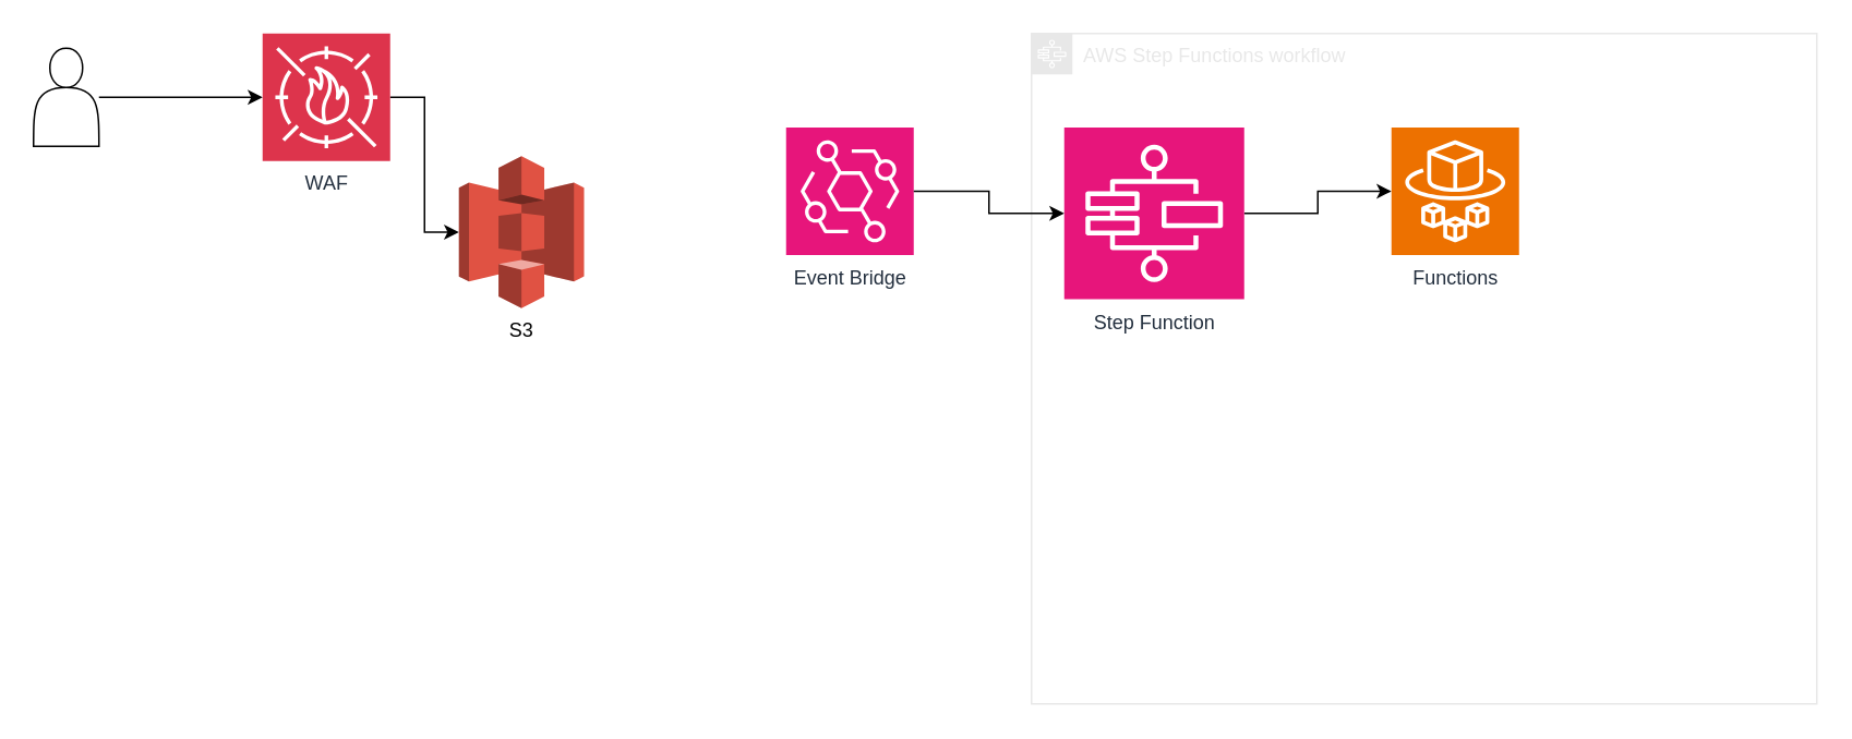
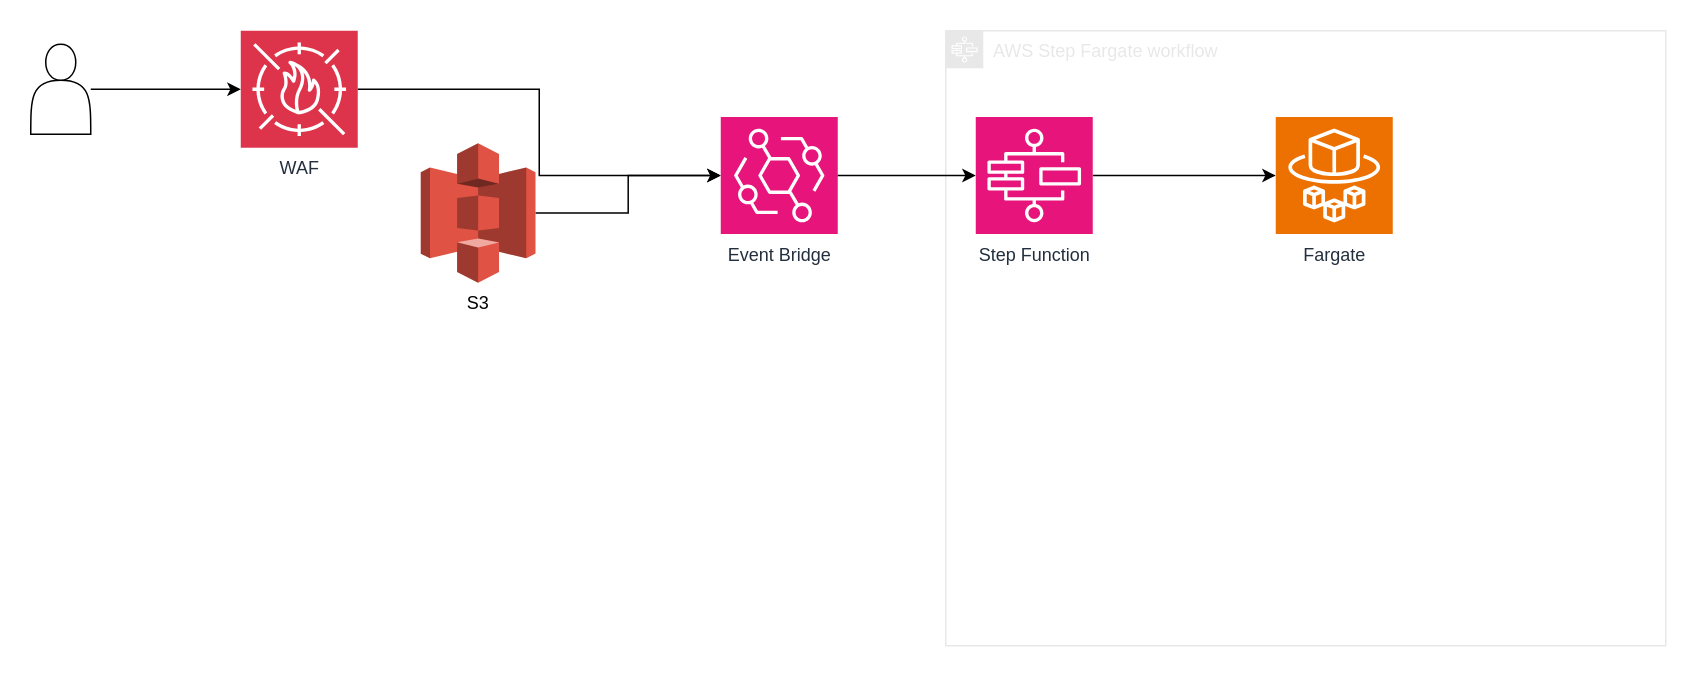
  <mxCell id="0" />
  <mxCell id="1" parent="0" />
- <mxCell id="2" value="AWS Step Functions workflow" style="sketch=0;outlineConnect=0;gradientColor=none;html=1;whiteSpace=wrap;fontSize=12;fontStyle=0;shape=mxgraph.aws4.group;grIcon=mxgraph.aws4.group_aws_step_functions_workflow;strokeColor=#E8E8E8;fillColor=none;verticalAlign=top;align=left;spacingLeft=30;fontColor=#E8E8E8;dashed=0;" vertex="1" parent="1"><mxGeometry x="630" y="20" width="480" height="410" as="geometry" /></mxCell>
+ <mxCell id="2" value="AWS Step Fargate workflow" style="sketch=0;outlineConnect=0;gradientColor=none;html=1;whiteSpace=wrap;fontSize=12;fontStyle=0;shape=mxgraph.aws4.group;grIcon=mxgraph.aws4.group_aws_step_functions_workflow;strokeColor=#E8E8E8;fillColor=none;verticalAlign=top;align=left;spacingLeft=30;fontColor=#E8E8E8;dashed=0;" vertex="1" parent="1"><mxGeometry x="630" y="20" width="480" height="410" as="geometry" /></mxCell>
  <mxCell id="3" value="" style="shape=actor;whiteSpace=wrap;html=1;" vertex="1" parent="1"><mxGeometry x="20" y="29" width="40" height="60" as="geometry" /></mxCell>
- <mxCell id="4" style="edgeStyle=orthogonalEdgeStyle;rounded=0;orthogonalLoop=1;jettySize=auto;html=1;" edge="1" parent="1" source="5" target="8"><mxGeometry relative="1" as="geometry" /></mxCell>
+ <mxCell id="4" style="edgeStyle=orthogonalEdgeStyle;rounded=0;orthogonalLoop=1;jettySize=auto;html=1;" edge="1" parent="1" source="5" target="9"><mxGeometry relative="1" as="geometry" /></mxCell>
  <mxCell id="5" value="WAF" style="sketch=0;points=[[0,0,0],[0.25,0,0],[0.5,0,0],[0.75,0,0],[1,0,0],[0,1,0],[0.25,1,0],[0.5,1,0],[0.75,1,0],[1,1,0],[0,0.25,0],[0,0.5,0],[0,0.75,0],[1,0.25,0],[1,0.5,0],[1,0.75,0]];outlineConnect=0;fontColor=#232F3E;fillColor=#DD344C;strokeColor=#ffffff;dashed=0;verticalLabelPosition=bottom;verticalAlign=top;align=center;html=1;fontSize=12;fontStyle=0;aspect=fixed;shape=mxgraph.aws4.resourceIcon;resIcon=mxgraph.aws4.waf;" vertex="1" parent="1"><mxGeometry x="160" y="20" width="78" height="78" as="geometry" /></mxCell>
  <mxCell id="6" style="edgeStyle=orthogonalEdgeStyle;rounded=0;orthogonalLoop=1;jettySize=auto;html=1;entryX=0;entryY=0.5;entryDx=0;entryDy=0;entryPerimeter=0;" edge="1" parent="1" source="3" target="5"><mxGeometry relative="1" as="geometry" /></mxCell>
+ <mxCell id="7" style="edgeStyle=orthogonalEdgeStyle;rounded=0;orthogonalLoop=1;jettySize=auto;html=1;" edge="1" parent="1" source="8" target="9"><mxGeometry relative="1" as="geometry" /></mxCell>
  <mxCell id="8" value="S3" style="outlineConnect=0;dashed=0;verticalLabelPosition=bottom;verticalAlign=top;align=center;html=1;shape=mxgraph.aws3.s3;fillColor=#E05243;gradientColor=none;" vertex="1" parent="1"><mxGeometry x="280" y="95" width="76.5" height="93" as="geometry" /></mxCell>
  <mxCell id="9" value="Event Bridge" style="sketch=0;points=[[0,0,0],[0.25,0,0],[0.5,0,0],[0.75,0,0],[1,0,0],[0,1,0],[0.25,1,0],[0.5,1,0],[0.75,1,0],[1,1,0],[0,0.25,0],[0,0.5,0],[0,0.75,0],[1,0.25,0],[1,0.5,0],[1,0.75,0]];outlineConnect=0;fontColor=#232F3E;fillColor=#E7157B;strokeColor=#ffffff;dashed=0;verticalLabelPosition=bottom;verticalAlign=top;align=center;html=1;fontSize=12;fontStyle=0;aspect=fixed;shape=mxgraph.aws4.resourceIcon;resIcon=mxgraph.aws4.eventbridge;" vertex="1" parent="1"><mxGeometry x="480" y="77.5" width="78" height="78" as="geometry" /></mxCell>
  <mxCell id="10" style="edgeStyle=orthogonalEdgeStyle;rounded=0;orthogonalLoop=1;jettySize=auto;html=1;" edge="1" parent="1" source="11" target="13"><mxGeometry relative="1" as="geometry" /></mxCell>
- <mxCell id="11" value="Step Function" style="sketch=0;points=[[0,0,0],[0.25,0,0],[0.5,0,0],[0.75,0,0],[1,0,0],[0,1,0],[0.25,1,0],[0.5,1,0],[0.75,1,0],[1,1,0],[0,0.25,0],[0,0.5,0],[0,0.75,0],[1,0.25,0],[1,0.5,0],[1,0.75,0]];outlineConnect=0;fontColor=#232F3E;fillColor=#E7157B;strokeColor=#ffffff;dashed=0;verticalLabelPosition=bottom;verticalAlign=top;align=center;html=1;fontSize=12;fontStyle=0;aspect=fixed;shape=mxgraph.aws4.resourceIcon;resIcon=mxgraph.aws4.step_functions;" vertex="1" parent="1"><mxGeometry x="650" y="77.5" width="110" height="105" as="geometry" /></mxCell>
+ <mxCell id="11" value="Step Function" style="sketch=0;points=[[0,0,0],[0.25,0,0],[0.5,0,0],[0.75,0,0],[1,0,0],[0,1,0],[0.25,1,0],[0.5,1,0],[0.75,1,0],[1,1,0],[0,0.25,0],[0,0.5,0],[0,0.75,0],[1,0.25,0],[1,0.5,0],[1,0.75,0]];outlineConnect=0;fontColor=#232F3E;fillColor=#E7157B;strokeColor=#ffffff;dashed=0;verticalLabelPosition=bottom;verticalAlign=top;align=center;html=1;fontSize=12;fontStyle=0;aspect=fixed;shape=mxgraph.aws4.resourceIcon;resIcon=mxgraph.aws4.step_functions;" vertex="1" parent="1"><mxGeometry x="650" y="77.5" width="78" height="78" as="geometry" /></mxCell>
  <mxCell id="12" style="edgeStyle=orthogonalEdgeStyle;rounded=0;orthogonalLoop=1;jettySize=auto;html=1;entryX=0;entryY=0.5;entryDx=0;entryDy=0;entryPerimeter=0;" edge="1" parent="1" source="9" target="11"><mxGeometry relative="1" as="geometry" /></mxCell>
- <mxCell id="13" value="Functions" style="sketch=0;points=[[0,0,0],[0.25,0,0],[0.5,0,0],[0.75,0,0],[1,0,0],[0,1,0],[0.25,1,0],[0.5,1,0],[0.75,1,0],[1,1,0],[0,0.25,0],[0,0.5,0],[0,0.75,0],[1,0.25,0],[1,0.5,0],[1,0.75,0]];outlineConnect=0;fontColor=#232F3E;fillColor=#ED7100;strokeColor=#ffffff;dashed=0;verticalLabelPosition=bottom;verticalAlign=top;align=center;html=1;fontSize=12;fontStyle=0;aspect=fixed;shape=mxgraph.aws4.resourceIcon;resIcon=mxgraph.aws4.fargate;" vertex="1" parent="1"><mxGeometry x="850" y="77.5" width="78" height="78" as="geometry" /></mxCell>
+ <mxCell id="13" value="Fargate" style="sketch=0;points=[[0,0,0],[0.25,0,0],[0.5,0,0],[0.75,0,0],[1,0,0],[0,1,0],[0.25,1,0],[0.5,1,0],[0.75,1,0],[1,1,0],[0,0.25,0],[0,0.5,0],[0,0.75,0],[1,0.25,0],[1,0.5,0],[1,0.75,0]];outlineConnect=0;fontColor=#232F3E;fillColor=#ED7100;strokeColor=#ffffff;dashed=0;verticalLabelPosition=bottom;verticalAlign=top;align=center;html=1;fontSize=12;fontStyle=0;aspect=fixed;shape=mxgraph.aws4.resourceIcon;resIcon=mxgraph.aws4.fargate;" vertex="1" parent="1"><mxGeometry x="850" y="77.5" width="78" height="78" as="geometry" /></mxCell>
